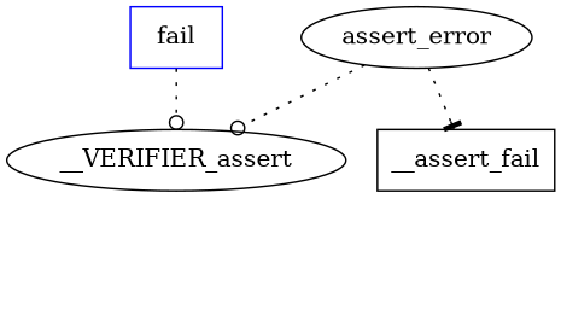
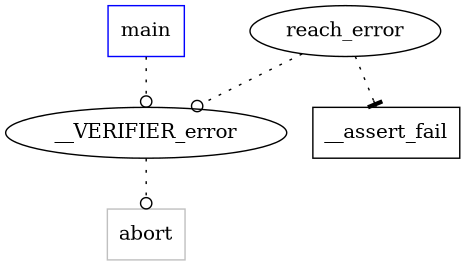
  digraph {
    rankdir=TB
    node [shape=box]
    edge [arrowhead=odot style=dotted]
-   main [color=blue label=fail]
-   n2 [label=__VERIFIER_assert shape=""]
-   n4 [label=assert_error shape=""]
+   main [color=blue]
+   n2 [label=__VERIFIER_error shape=""]
+   n3 [color=grey label=abort]
+   n4 [label=reach_error shape=""]
    n5 [color=black label=__assert_fail]
    main -> n2
+   n2 -> n3
    n4 -> n2
    n4 -> n5 [arrowhead=tee]
  }
